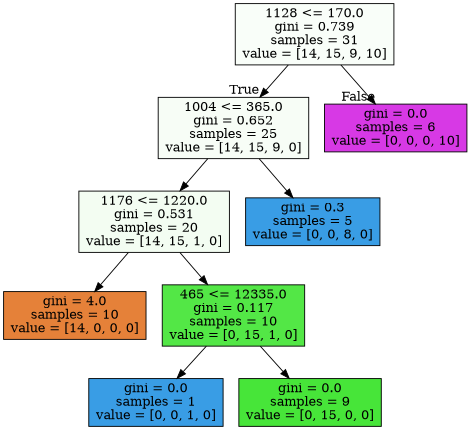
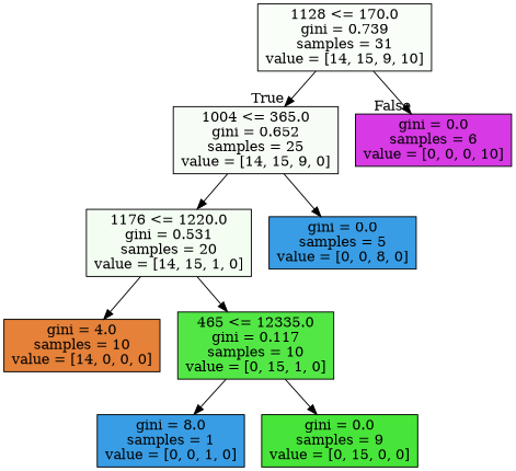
  digraph {
    node [color=black fillcolor="#399de5ff" shape=box style=filled]
    n1 [fillcolor="#47e53907" label="1128 <= 170.0\ngini = 0.739\nsamples = 31\nvalue = [14, 15, 9, 10]"]
    n2 [fillcolor="#47e5390b" label="1004 <= 365.0\ngini = 0.652\nsamples = 25\nvalue = [14, 15, 9, 0]"]
    n3 [fillcolor="#d739e5ff" label="gini = 0.0\nsamples = 6\nvalue = [0, 0, 0, 10]"]
    n4 [fillcolor="#47e53910" label="1176 <= 1220.0\ngini = 0.531\nsamples = 20\nvalue = [14, 15, 1, 0]"]
-   n5 [label="gini = 0.3\nsamples = 5\nvalue = [0, 0, 8, 0]"]
+   n5 [label="gini = 0.0\nsamples = 5\nvalue = [0, 0, 8, 0]"]
    n6 [fillcolor="#e58139ff" label="gini = 4.0\nsamples = 10\nvalue = [14, 0, 0, 0]"]
    n7 [fillcolor="#47e539ee" label="465 <= 12335.0\ngini = 0.117\nsamples = 10\nvalue = [0, 15, 1, 0]"]
-   n8 [label="gini = 0.0\nsamples = 1\nvalue = [0, 0, 1, 0]"]
+   n8 [label="gini = 8.0\nsamples = 1\nvalue = [0, 0, 1, 0]"]
    n9 [fillcolor="#47e539ff" label="gini = 0.0\nsamples = 9\nvalue = [0, 15, 0, 0]"]
    n1 -> n2 [headlabel=True labelangle=45 labeldistance=2.5]
    n1 -> n3 [headlabel=False labelangle=-45 labeldistance=2.5]
    n2 -> n4
    n2 -> n5
    n4 -> n6
    n4 -> n7
    n7 -> n8
    n7 -> n9
  }
